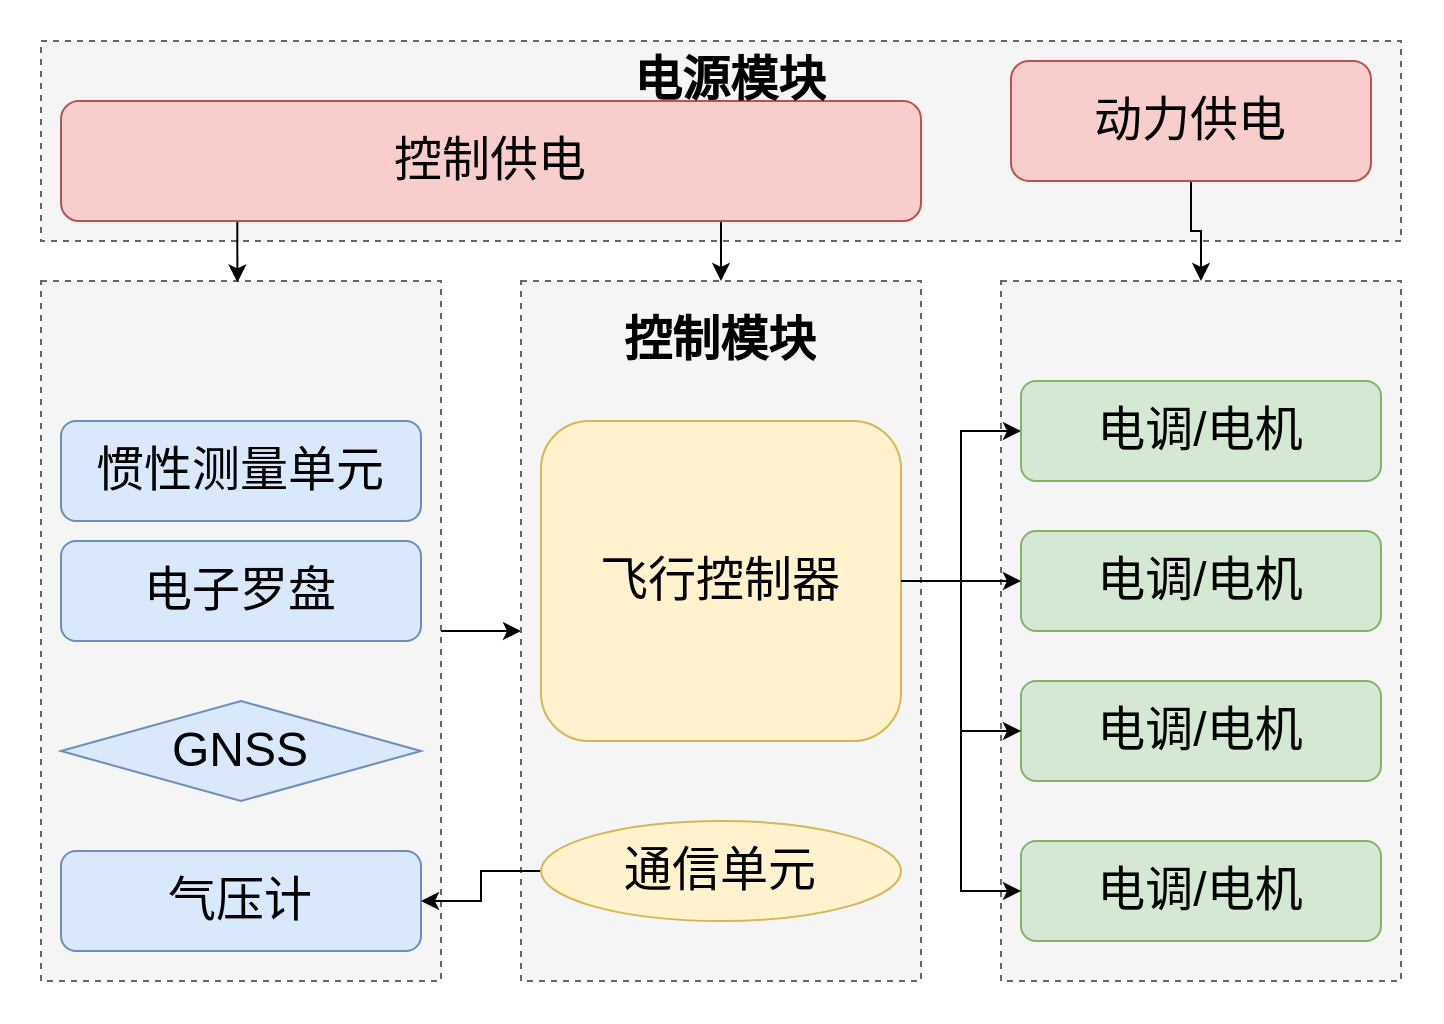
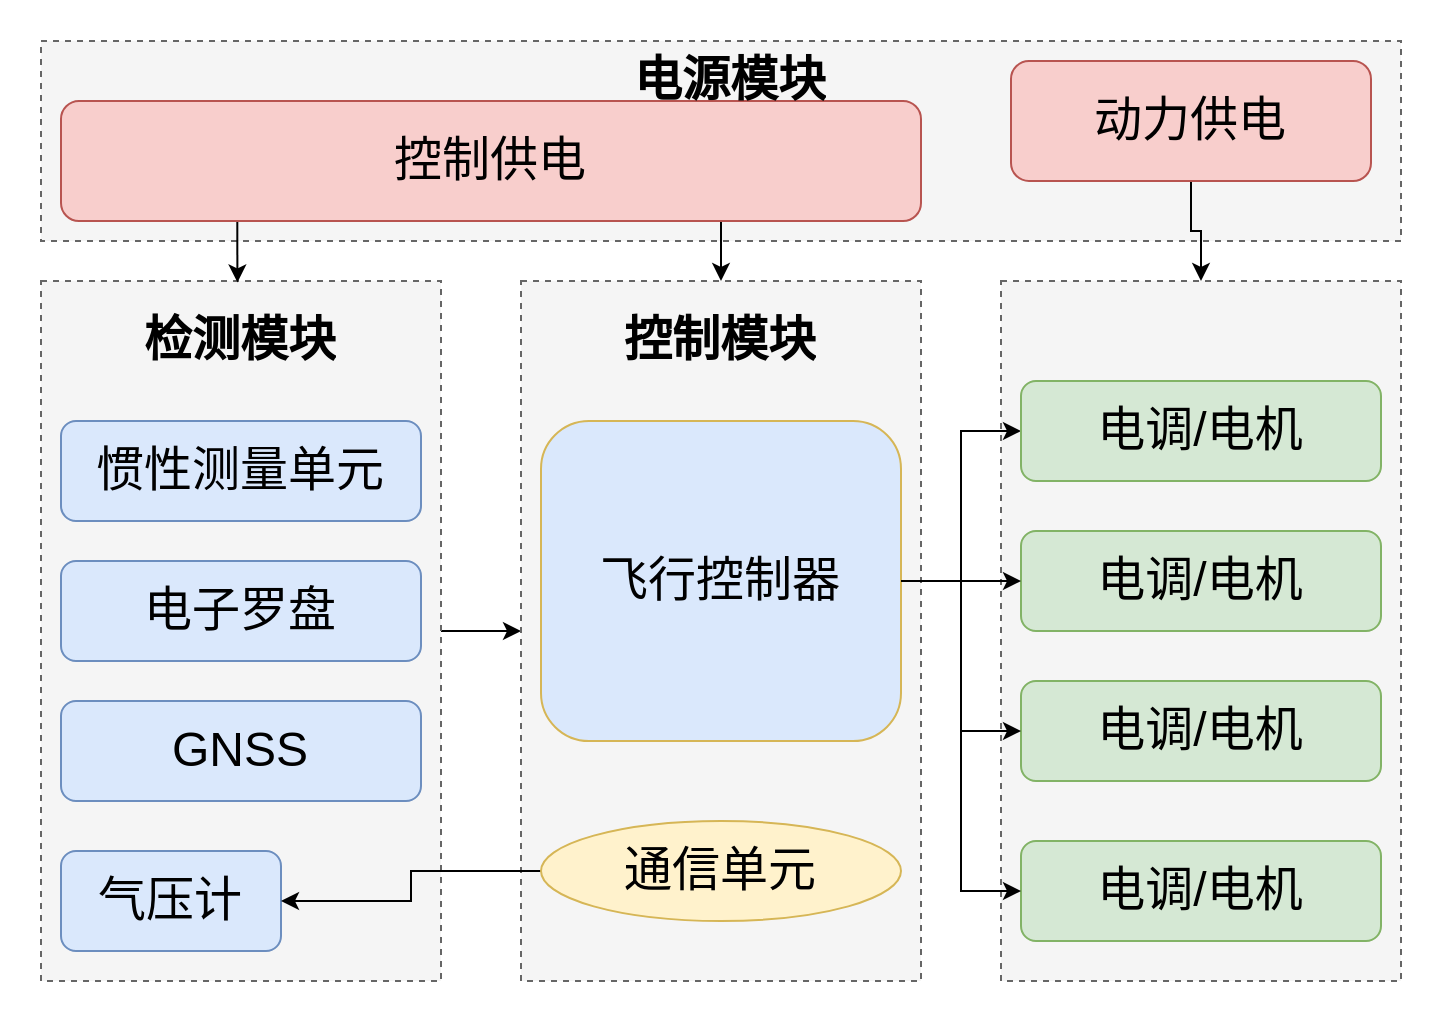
  <mxCell id="0" />
  <mxCell id="1" parent="0" />
  <mxCell id="2" value="" style="rounded=0;whiteSpace=wrap;html=1;dashed=1;fillColor=#f5f5f5;strokeColor=#666666;fontColor=#333333;" vertex="1" parent="1"><mxGeometry x="20" y="20" width="680" height="100" as="geometry" /></mxCell>
  <mxCell id="3" value="" style="edgeStyle=orthogonalEdgeStyle;rounded=0;orthogonalLoop=1;jettySize=auto;html=1;entryX=0;entryY=0.5;entryDx=0;entryDy=0;" edge="1" parent="1" source="4" target="5"><mxGeometry relative="1" as="geometry" /></mxCell>
  <mxCell id="4" value="" style="rounded=0;whiteSpace=wrap;html=1;dashed=1;fillColor=#f5f5f5;strokeColor=#666666;fontColor=#333333;" vertex="1" parent="1"><mxGeometry x="20" y="140" width="200" height="350" as="geometry" /></mxCell>
  <mxCell id="5" value="" style="rounded=0;whiteSpace=wrap;html=1;dashed=1;fillColor=#f5f5f5;strokeColor=#666666;fontColor=#333333;" vertex="1" parent="1"><mxGeometry x="260" y="140" width="200" height="350" as="geometry" /></mxCell>
  <mxCell id="6" value="" style="rounded=0;whiteSpace=wrap;html=1;dashed=1;fillColor=#f5f5f5;strokeColor=#666666;fontColor=#333333;" vertex="1" parent="1"><mxGeometry x="500" y="140" width="200" height="350" as="geometry" /></mxCell>
  <mxCell id="7" value="" style="edgeStyle=orthogonalEdgeStyle;rounded=0;orthogonalLoop=1;jettySize=auto;html=1;" edge="1" parent="1"><mxGeometry relative="1" as="geometry"><mxPoint x="360" y="110" as="sourcePoint" /><mxPoint x="360" y="140" as="targetPoint" /></mxGeometry></mxCell>
  <mxCell id="8" value="" style="edgeStyle=orthogonalEdgeStyle;rounded=0;orthogonalLoop=1;jettySize=auto;html=1;entryX=0.491;entryY=0.002;entryDx=0;entryDy=0;entryPerimeter=0;exitX=0.205;exitY=0.999;exitDx=0;exitDy=0;exitPerimeter=0;" edge="1" parent="1" source="9" target="4"><mxGeometry relative="1" as="geometry" /></mxCell>
  <mxCell id="9" value="&lt;font style=&quot;font-size: 24px&quot;&gt;控制供电&lt;/font&gt;" style="rounded=1;whiteSpace=wrap;html=1;fillColor=#f8cecc;strokeColor=#b85450;" vertex="1" parent="1"><mxGeometry x="30" y="50" width="430" height="60" as="geometry" /></mxCell>
  <mxCell id="10" value="&lt;font style=&quot;font-size: 24px&quot;&gt;惯性测量单元&lt;/font&gt;" style="rounded=1;whiteSpace=wrap;html=1;fillColor=#dae8fc;strokeColor=#6c8ebf;glass=0;sketch=0;shadow=0;" vertex="1" parent="1"><mxGeometry x="30" y="210" width="180" height="50" as="geometry" /></mxCell>
- <mxCell id="11" value="&lt;font style=&quot;font-size: 24px&quot;&gt;气压计&lt;/font&gt;" style="rounded=1;whiteSpace=wrap;html=1;fillColor=#dae8fc;strokeColor=#6c8ebf;glass=0;sketch=0;shadow=0;" vertex="1" parent="1"><mxGeometry x="30" y="425" width="180" height="50" as="geometry" /></mxCell>
- <mxCell id="12" value="&lt;font style=&quot;font-size: 24px&quot;&gt;电子罗盘&lt;/font&gt;" style="rounded=1;whiteSpace=wrap;html=1;fillColor=#dae8fc;strokeColor=#6c8ebf;glass=0;sketch=0;shadow=0;" vertex="1" parent="1"><mxGeometry x="30" y="270" width="180" height="50" as="geometry" /></mxCell>
+ <mxCell id="11" value="&lt;font style=&quot;font-size: 24px&quot;&gt;气压计&lt;/font&gt;" style="rounded=1;whiteSpace=wrap;html=1;fillColor=#dae8fc;strokeColor=#6c8ebf;glass=0;sketch=0;shadow=0;" vertex="1" parent="1"><mxGeometry x="30" y="425" width="110" height="50" as="geometry" /></mxCell>
+ <mxCell id="12" value="&lt;font style=&quot;font-size: 24px&quot;&gt;电子罗盘&lt;/font&gt;" style="rounded=1;whiteSpace=wrap;html=1;fillColor=#dae8fc;strokeColor=#6c8ebf;glass=0;sketch=0;shadow=0;" vertex="1" parent="1"><mxGeometry x="30" y="280" width="180" height="50" as="geometry" /></mxCell>
+ <mxCell id="13" value="&lt;h1 align=&quot;center&quot;&gt;检测模块&lt;/h1&gt;" style="text;html=1;strokeColor=none;fillColor=none;spacing=5;spacingTop=-20;whiteSpace=wrap;overflow=hidden;rounded=0;shadow=0;glass=0;sketch=0;align=center;" vertex="1" parent="1"><mxGeometry x="25" y="150" width="190" height="50" as="geometry" /></mxCell>
  <mxCell id="14" value="" style="edgeStyle=orthogonalEdgeStyle;rounded=0;orthogonalLoop=1;jettySize=auto;html=1;entryX=0.5;entryY=0;entryDx=0;entryDy=0;" edge="1" parent="1" source="15" target="6"><mxGeometry relative="1" as="geometry"><mxPoint x="600" y="130" as="targetPoint" /></mxGeometry></mxCell>
  <mxCell id="15" value="&lt;font style=&quot;font-size: 24px&quot;&gt;动力供电&lt;/font&gt;" style="rounded=1;whiteSpace=wrap;html=1;fillColor=#f8cecc;strokeColor=#b85450;" vertex="1" parent="1"><mxGeometry x="505" y="30" width="180" height="60" as="geometry" /></mxCell>
  <mxCell id="16" value="&lt;h1 align=&quot;center&quot;&gt;电源模块&lt;/h1&gt;" style="text;html=1;strokeColor=none;fillColor=none;spacing=5;spacingTop=-20;whiteSpace=wrap;overflow=hidden;rounded=0;shadow=0;glass=0;sketch=0;align=center;" vertex="1" parent="1"><mxGeometry x="270" y="20" width="190" height="50" as="geometry" /></mxCell>
  <mxCell id="17" value="&lt;h1 align=&quot;center&quot;&gt;控制模块&lt;/h1&gt;" style="text;html=1;strokeColor=none;fillColor=none;spacing=5;spacingTop=-20;whiteSpace=wrap;overflow=hidden;rounded=0;shadow=0;glass=0;sketch=0;align=center;" vertex="1" parent="1"><mxGeometry x="265" y="150" width="190" height="50" as="geometry" /></mxCell>
  <mxCell id="18" value="" style="edgeStyle=orthogonalEdgeStyle;rounded=0;orthogonalLoop=1;jettySize=auto;html=1;entryX=0;entryY=0.5;entryDx=0;entryDy=0;" edge="1" parent="1" source="19" target="22"><mxGeometry relative="1" as="geometry" /></mxCell>
- <mxCell id="19" value="&lt;font style=&quot;font-size: 24px&quot;&gt;飞行控制器&lt;/font&gt;" style="rounded=1;whiteSpace=wrap;html=1;fillColor=#fff2cc;strokeColor=#d6b656;glass=0;sketch=0;shadow=0;" vertex="1" parent="1"><mxGeometry x="270" y="210" width="180" height="160" as="geometry" /></mxCell>
+ <mxCell id="19" value="&lt;font style=&quot;font-size: 24px&quot;&gt;飞行控制器&lt;/font&gt;" style="rounded=1;whiteSpace=wrap;html=1;fillColor=#dae8fc;strokeColor=#d6b656;glass=0;sketch=0;shadow=0;" vertex="1" parent="1"><mxGeometry x="270" y="210" width="180" height="160" as="geometry" /></mxCell>
  <mxCell id="20" value="" style="edgeStyle=orthogonalEdgeStyle;rounded=0;orthogonalLoop=1;jettySize=auto;html=1;" edge="1" parent="1" source="21" target="11"><mxGeometry relative="1" as="geometry" /></mxCell>
  <mxCell id="21" value="&lt;font style=&quot;font-size: 24px&quot;&gt;通信单元&lt;/font&gt;" style="ellipse;whiteSpace=wrap;html=1;fillColor=#fff2cc;strokeColor=#d6b656;glass=0;sketch=0;shadow=0;" vertex="1" parent="1"><mxGeometry x="270" y="410" width="180" height="50" as="geometry" /></mxCell>
  <mxCell id="22" value="&lt;font style=&quot;font-size: 24px&quot;&gt;电调/电机&lt;/font&gt;" style="rounded=1;whiteSpace=wrap;html=1;fillColor=#d5e8d4;strokeColor=#82b366;glass=0;sketch=0;shadow=0;" vertex="1" parent="1"><mxGeometry x="510" y="190" width="180" height="50" as="geometry" /></mxCell>
  <mxCell id="23" value="&lt;font style=&quot;font-size: 24px&quot;&gt;电调/电机&lt;/font&gt;" style="rounded=1;whiteSpace=wrap;html=1;fillColor=#d5e8d4;strokeColor=#82b366;glass=0;sketch=0;shadow=0;" vertex="1" parent="1"><mxGeometry x="510" y="265" width="180" height="50" as="geometry" /></mxCell>
  <mxCell id="24" value="&lt;font style=&quot;font-size: 24px&quot;&gt;电调/电机&lt;/font&gt;" style="rounded=1;whiteSpace=wrap;html=1;fillColor=#d5e8d4;strokeColor=#82b366;glass=0;sketch=0;shadow=0;" vertex="1" parent="1"><mxGeometry x="510" y="340" width="180" height="50" as="geometry" /></mxCell>
  <mxCell id="25" value="&lt;font style=&quot;font-size: 24px&quot;&gt;电调/电机&lt;/font&gt;" style="rounded=1;whiteSpace=wrap;html=1;fillColor=#d5e8d4;strokeColor=#82b366;glass=0;sketch=0;shadow=0;" vertex="1" parent="1"><mxGeometry x="510" y="420" width="180" height="50" as="geometry" /></mxCell>
- <mxCell id="26" value="&lt;font style=&quot;font-size: 24px&quot;&gt;GNSS&lt;/font&gt;" style="rhombus;whiteSpace=wrap;html=1;fillColor=#dae8fc;strokeColor=#6c8ebf;glass=0;sketch=0;shadow=0;" vertex="1" parent="1"><mxGeometry x="30" y="350" width="180" height="50" as="geometry" /></mxCell>
+ <mxCell id="26" value="&lt;font style=&quot;font-size: 24px&quot;&gt;GNSS&lt;/font&gt;" style="rounded=1;whiteSpace=wrap;html=1;fillColor=#dae8fc;strokeColor=#6c8ebf;glass=0;sketch=0;shadow=0;" vertex="1" parent="1"><mxGeometry x="30" y="350" width="180" height="50" as="geometry" /></mxCell>
  <mxCell id="27" value="" style="edgeStyle=orthogonalEdgeStyle;rounded=0;orthogonalLoop=1;jettySize=auto;html=1;entryX=0;entryY=0.5;entryDx=0;entryDy=0;exitX=1;exitY=0.5;exitDx=0;exitDy=0;exitPerimeter=0;" edge="1" parent="1" source="19" target="25"><mxGeometry relative="1" as="geometry"><mxPoint x="460" y="300" as="sourcePoint" /><mxPoint x="520" y="235" as="targetPoint" /></mxGeometry></mxCell>
  <mxCell id="28" value="" style="edgeStyle=orthogonalEdgeStyle;rounded=0;orthogonalLoop=1;jettySize=auto;html=1;entryX=0;entryY=0.5;entryDx=0;entryDy=0;exitX=1;exitY=0.5;exitDx=0;exitDy=0;" edge="1" parent="1" source="19" target="24"><mxGeometry relative="1" as="geometry"><mxPoint x="460" y="300" as="sourcePoint" /><mxPoint x="520" y="235" as="targetPoint" /></mxGeometry></mxCell>
  <mxCell id="29" value="" style="edgeStyle=orthogonalEdgeStyle;rounded=0;orthogonalLoop=1;jettySize=auto;html=1;entryX=0;entryY=0.5;entryDx=0;entryDy=0;exitX=1;exitY=0.5;exitDx=0;exitDy=0;" edge="1" parent="1" source="19" target="23"><mxGeometry relative="1" as="geometry"><mxPoint x="460" y="300" as="sourcePoint" /><mxPoint x="520" y="235" as="targetPoint" /></mxGeometry></mxCell>
